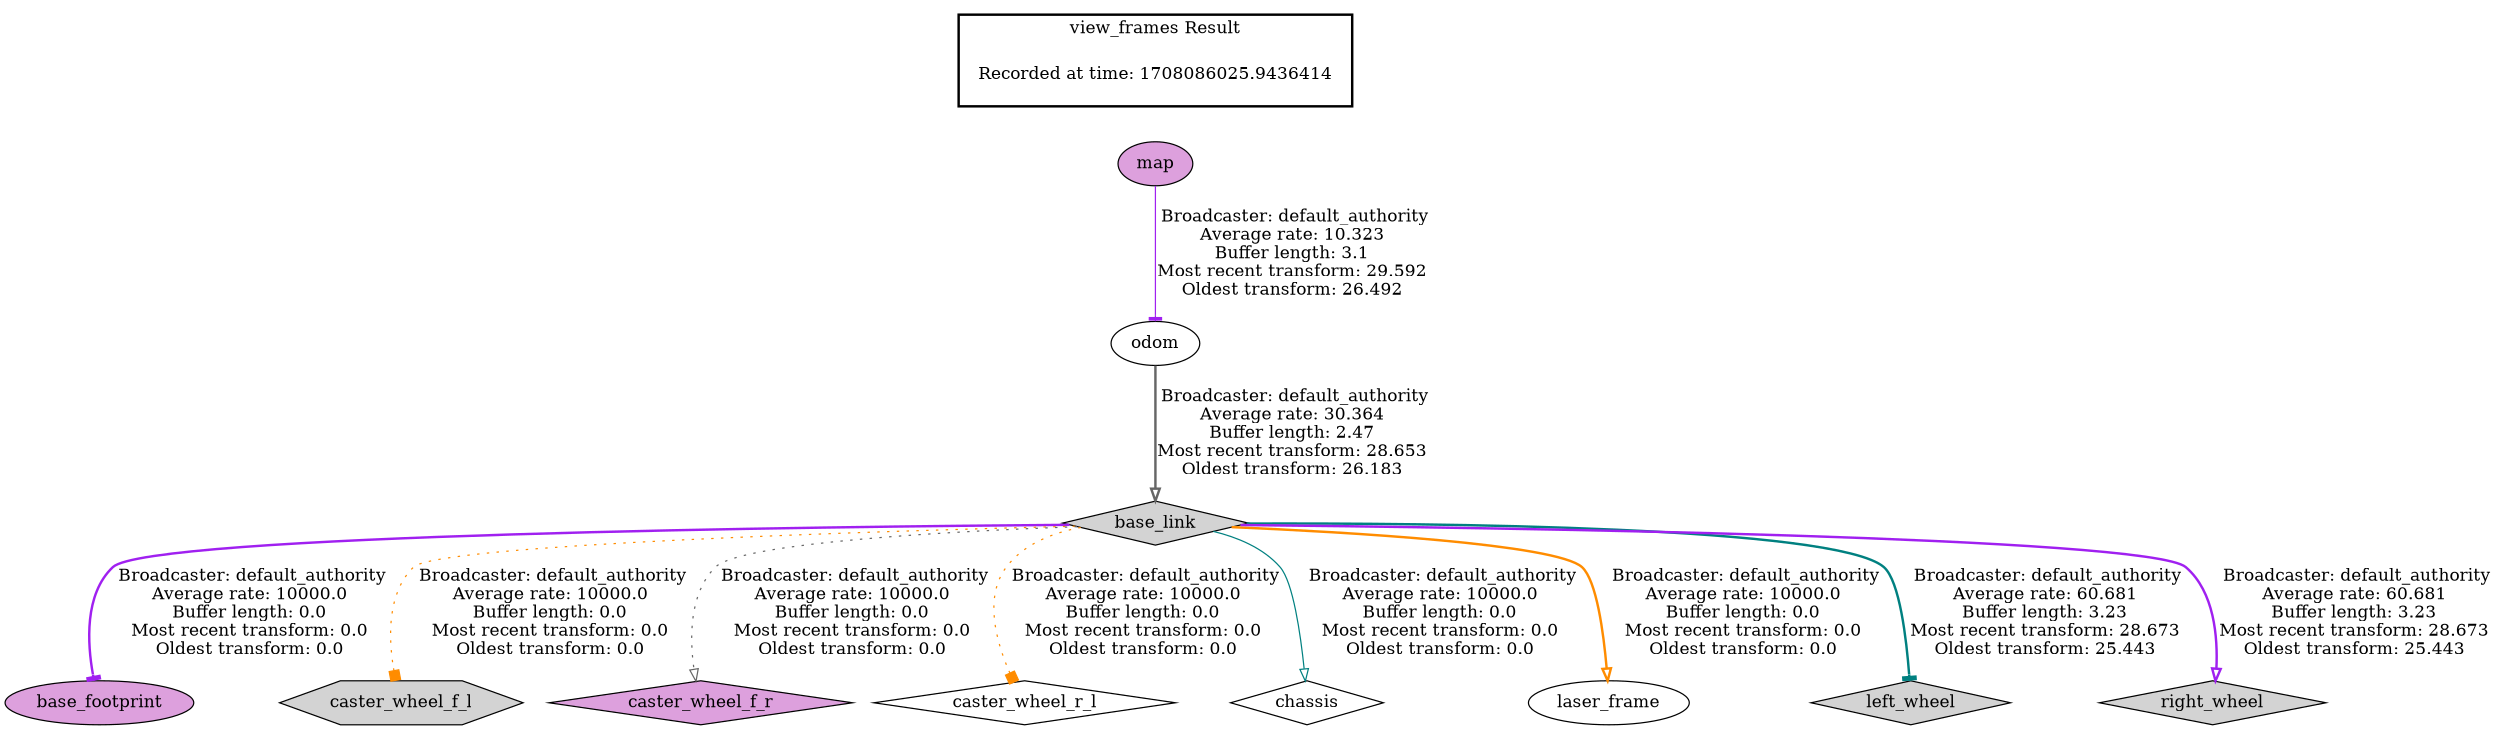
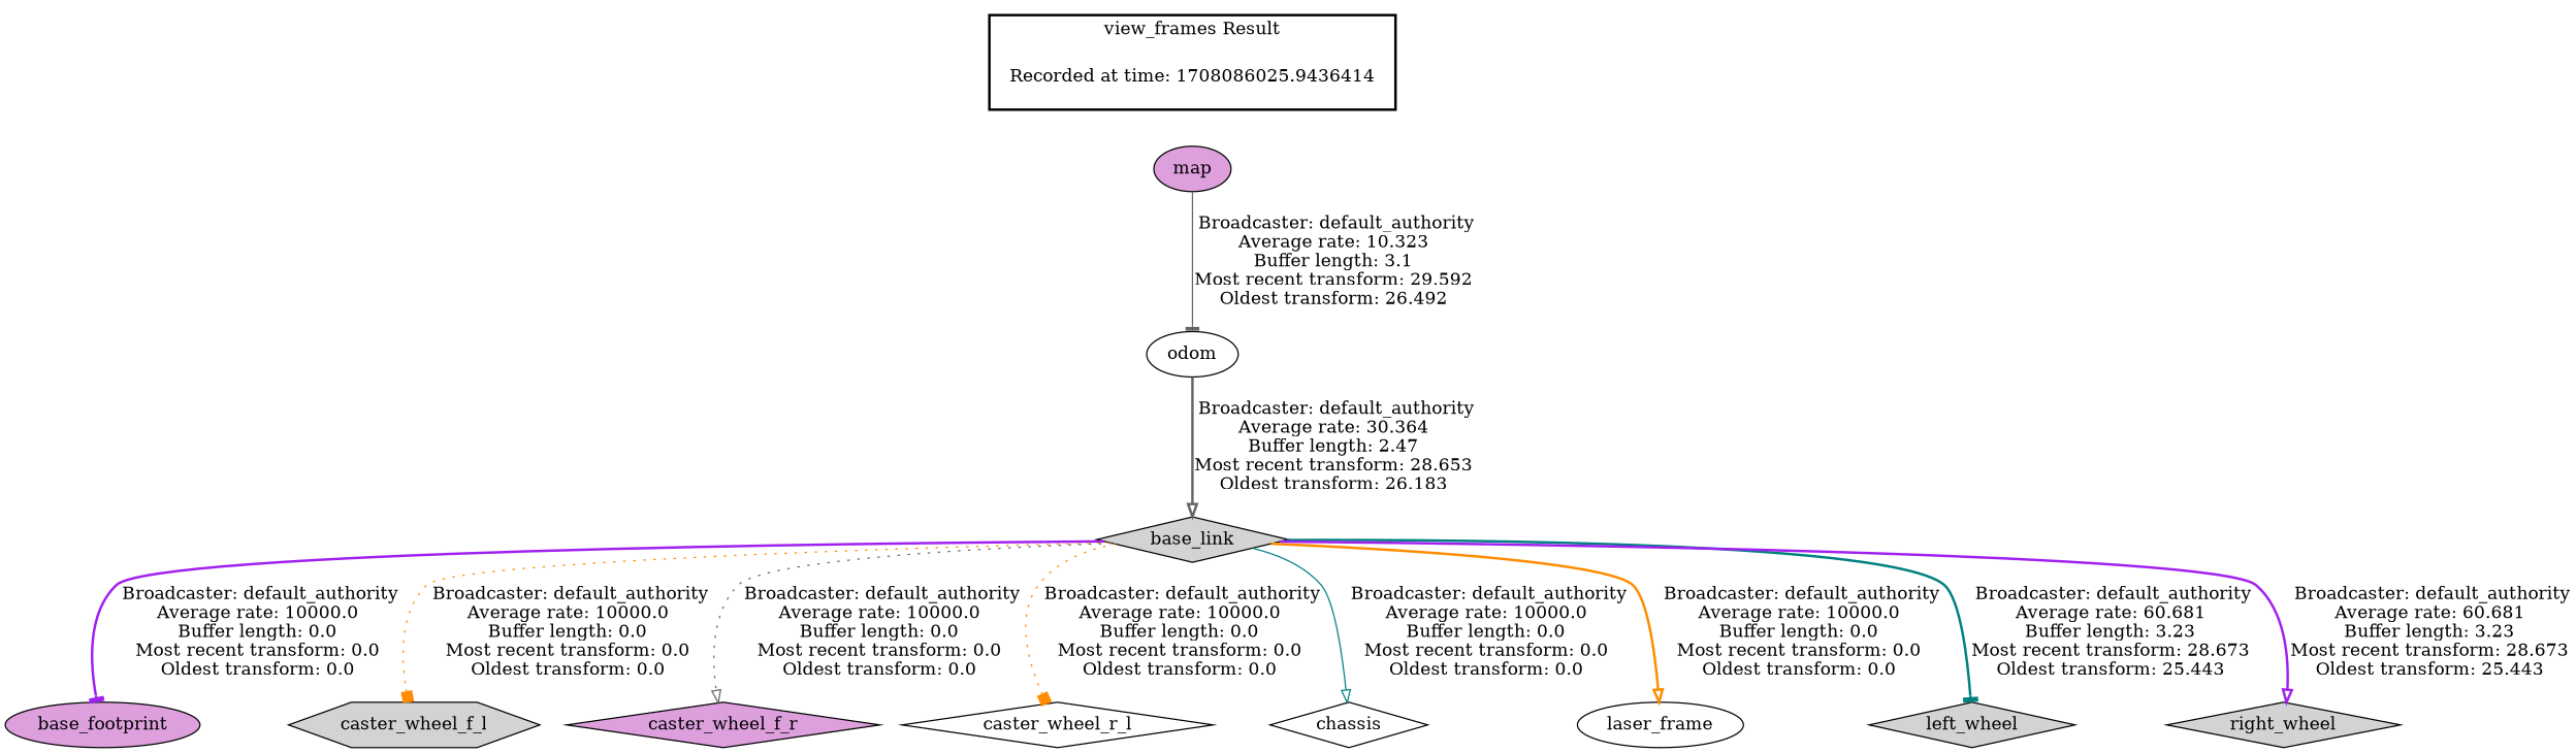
  digraph {
    node [fillcolor=white shape=diamond style=filled]
    edge [style=bold arrowhead=onormal color=purple]
    "Recorded at time: 1708086025.9436414" [shape=plaintext]
    map [fillcolor=plum shape=ellipse]
    base_link [fillcolor=lightgrey]
    base_footprint [fillcolor=plum shape=ellipse]
    caster_wheel_f_l [fillcolor=lightgrey shape=hexagon]
    caster_wheel_f_r [fillcolor=plum]
    caster_wheel_r_l
    chassis
    laser_frame [shape=ellipse]
    left_wheel [fillcolor=lightgrey]
    right_wheel [fillcolor=lightgrey]
    odom [shape=ellipse]
    subgraph cluster_1 {
      color=black
      label="view_frames Result"
      style=bold
      "Recorded at time: 1708086025.9436414"
    }
    "Recorded at time: 1708086025.9436414" -> map [style=invis arrowhead="" color=""]
-   map -> odom [arrowhead=tee label=" Broadcaster: default_authority\nAverage rate: 10.323\nBuffer length: 3.1\nMost recent transform: 29.592\nOldest transform: 26.492\n" style=solid]
+   map -> odom [arrowhead=tee color=gray40 label=" Broadcaster: default_authority\nAverage rate: 10.323\nBuffer length: 3.1\nMost recent transform: 29.592\nOldest transform: 26.492\n" style=solid]
    base_link -> base_footprint [arrowhead=tee label=" Broadcaster: default_authority\nAverage rate: 10000.0\nBuffer length: 0.0\nMost recent transform: 0.0\nOldest transform: 0.0\n"]
    base_link -> caster_wheel_f_l [arrowhead=box color=darkorange label=" Broadcaster: default_authority\nAverage rate: 10000.0\nBuffer length: 0.0\nMost recent transform: 0.0\nOldest transform: 0.0\n" style=dotted]
    base_link -> caster_wheel_f_r [color=gray40 label=" Broadcaster: default_authority\nAverage rate: 10000.0\nBuffer length: 0.0\nMost recent transform: 0.0\nOldest transform: 0.0\n" style=dotted]
    base_link -> caster_wheel_r_l [arrowhead=box color=darkorange label=" Broadcaster: default_authority\nAverage rate: 10000.0\nBuffer length: 0.0\nMost recent transform: 0.0\nOldest transform: 0.0\n" style=dotted]
    base_link -> chassis [color=teal label=" Broadcaster: default_authority\nAverage rate: 10000.0\nBuffer length: 0.0\nMost recent transform: 0.0\nOldest transform: 0.0\n" style=solid]
    base_link -> laser_frame [color=darkorange label=" Broadcaster: default_authority\nAverage rate: 10000.0\nBuffer length: 0.0\nMost recent transform: 0.0\nOldest transform: 0.0\n"]
    base_link -> left_wheel [arrowhead=tee color=teal label=" Broadcaster: default_authority\nAverage rate: 60.681\nBuffer length: 3.23\nMost recent transform: 28.673\nOldest transform: 25.443\n"]
    base_link -> right_wheel [label=" Broadcaster: default_authority\nAverage rate: 60.681\nBuffer length: 3.23\nMost recent transform: 28.673\nOldest transform: 25.443\n"]
    odom -> base_link [color=gray40 label=" Broadcaster: default_authority\nAverage rate: 30.364\nBuffer length: 2.47\nMost recent transform: 28.653\nOldest transform: 26.183\n"]
  }
